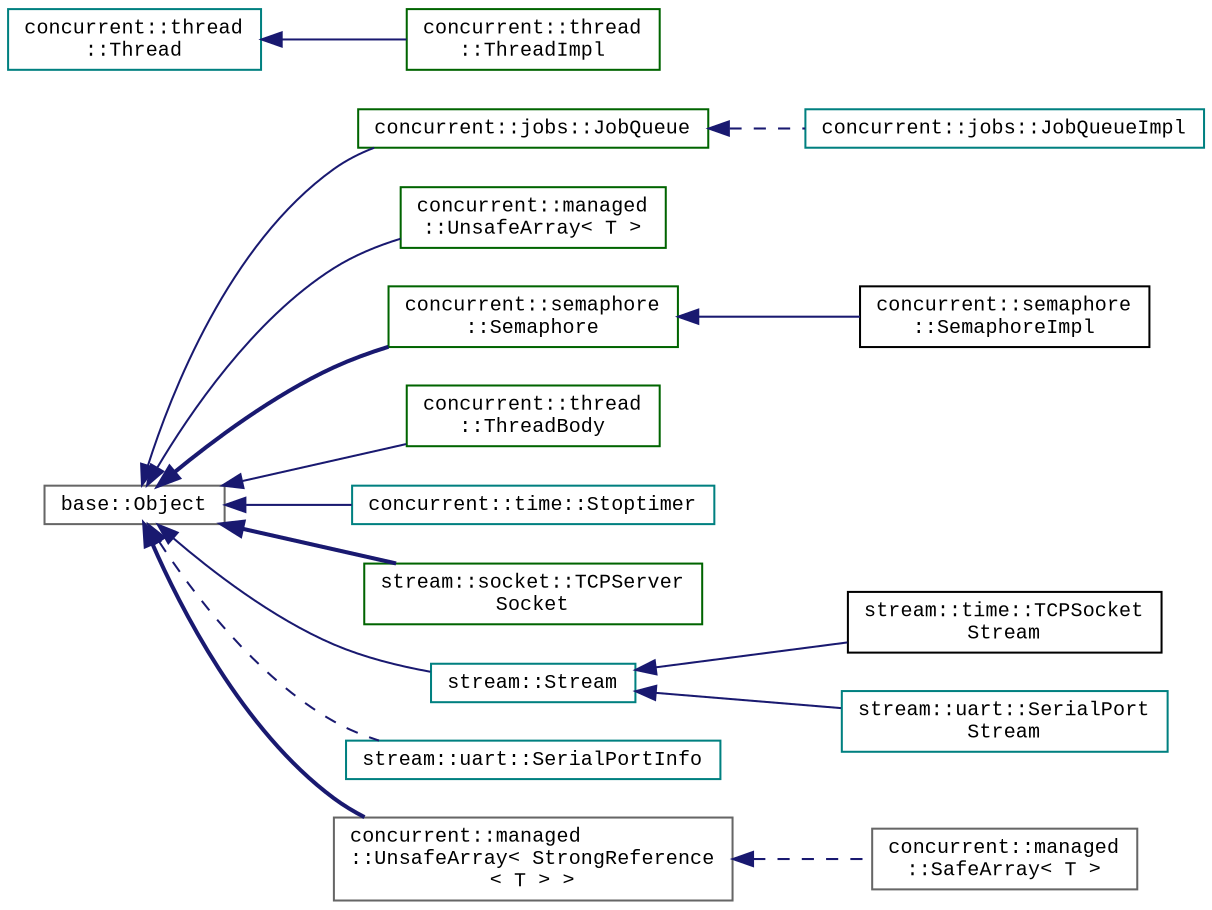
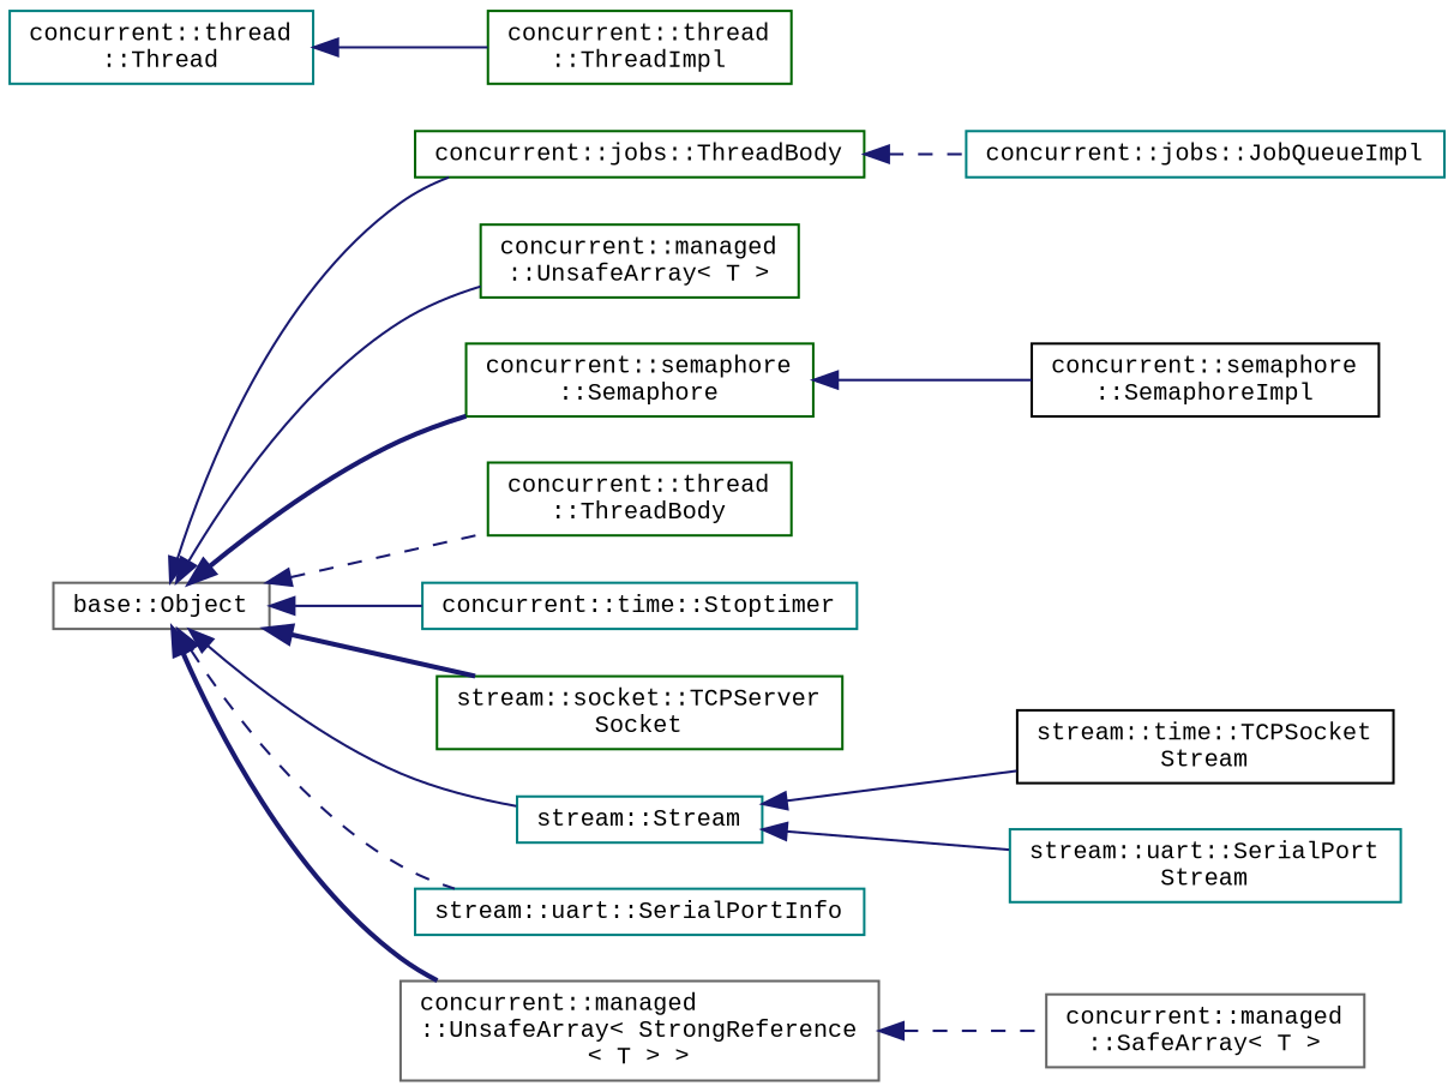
  digraph {
    fontname="Liberation Mono"
    rankdir=LR
    node [color=darkgreen fillcolor=white fontname="Liberation Mono" fontsize=10 shape=record style=filled]
    edge [color=midnightblue dir=back fontname="Liberation Mono" fontsize=10 labelfontname=Helvetica labelfontsize=10 style=solid]
    n1 [color=gray40 height=0.2 label="base::Object" width=0.4]
-   n2 [height=0.2 label="concurrent::jobs::JobQueue" width=0.4]
+   n2 [height=0.2 label="concurrent::jobs::ThreadBody" width=0.4]
    n3 [height=0.2 label="concurrent::managed\l::UnsafeArray\< T \>" width=0.4]
    n4 [height=0.2 label="concurrent::semaphore\l::Semaphore" width=0.4]
    n5 [height=0.2 label="concurrent::thread\l::ThreadBody" width=0.4]
    n6 [color=teal height=0.2 label="concurrent::time::Stoptimer" width=0.4]
    n7 [height=0.2 label="stream::socket::TCPServer\lSocket" width=0.4]
    n8 [color=teal height=0.2 label="stream::Stream" width=0.4]
    n9 [color=teal height=0.2 label="stream::uart::SerialPortInfo" width=0.4]
    n10 [color=gray40 height=0.2 label="concurrent::managed\l::UnsafeArray\< StrongReference\l\< T \> \>" width=0.4]
    n11 [color=teal height=0.2 label="concurrent::jobs::JobQueueImpl" width=0.4]
    n12 [color=black height=0.2 label="concurrent::semaphore\l::SemaphoreImpl" width=0.4]
    n13 [color=teal height=0.2 label="concurrent::thread\l::Thread" width=0.4]
    n14 [height=0.2 label="concurrent::thread\l::ThreadImpl" width=0.4]
    n15 [color=black height=0.2 label="stream::time::TCPSocket\lStream" width=0.4]
    n16 [color=teal height=0.2 label="stream::uart::SerialPort\lStream" width=0.4]
    n17 [color=gray40 height=0.2 label="concurrent::managed\l::SafeArray\< T \>" width=0.4]
    n1 -> n2
    n1 -> n3
    n1 -> n4 [style=bold]
-   n1 -> n5
+   n1 -> n5 [style=dashed]
    n1 -> n6
    n1 -> n7 [style=bold]
    n1 -> n8
    n1 -> n9 [style=dashed]
    n1 -> n10 [style=bold]
    n2 -> n11 [style=dashed]
    n4 -> n12
    n8 -> n15
    n8 -> n16
    n10 -> n17 [style=dashed]
    n13 -> n14
  }
